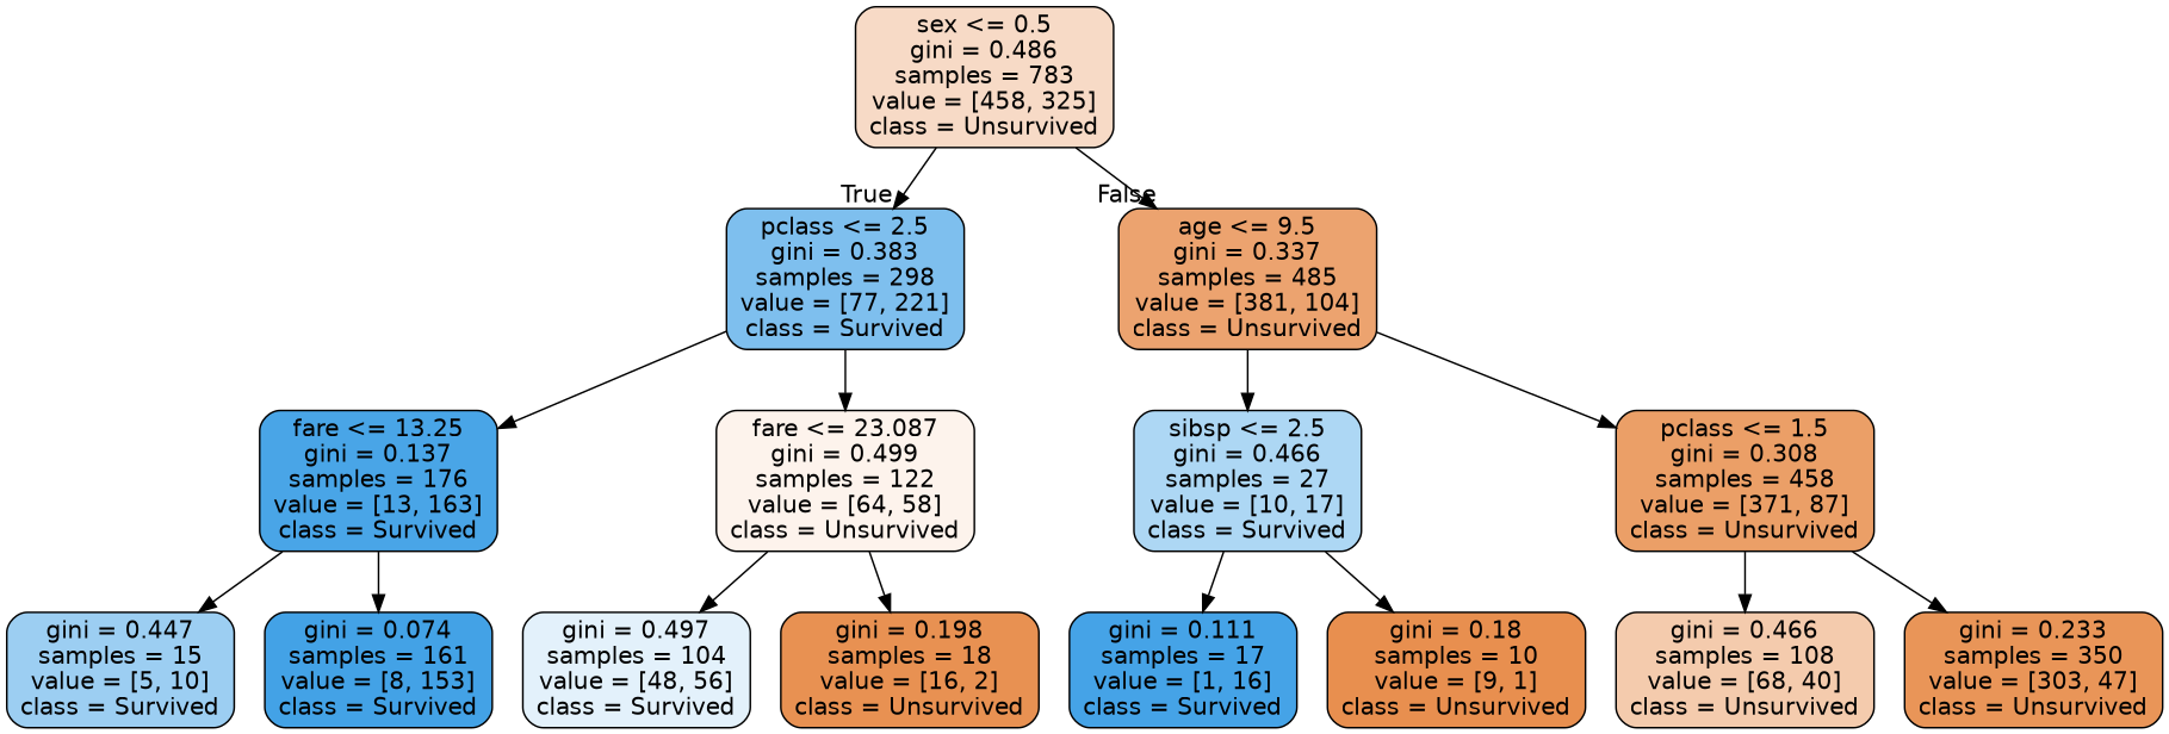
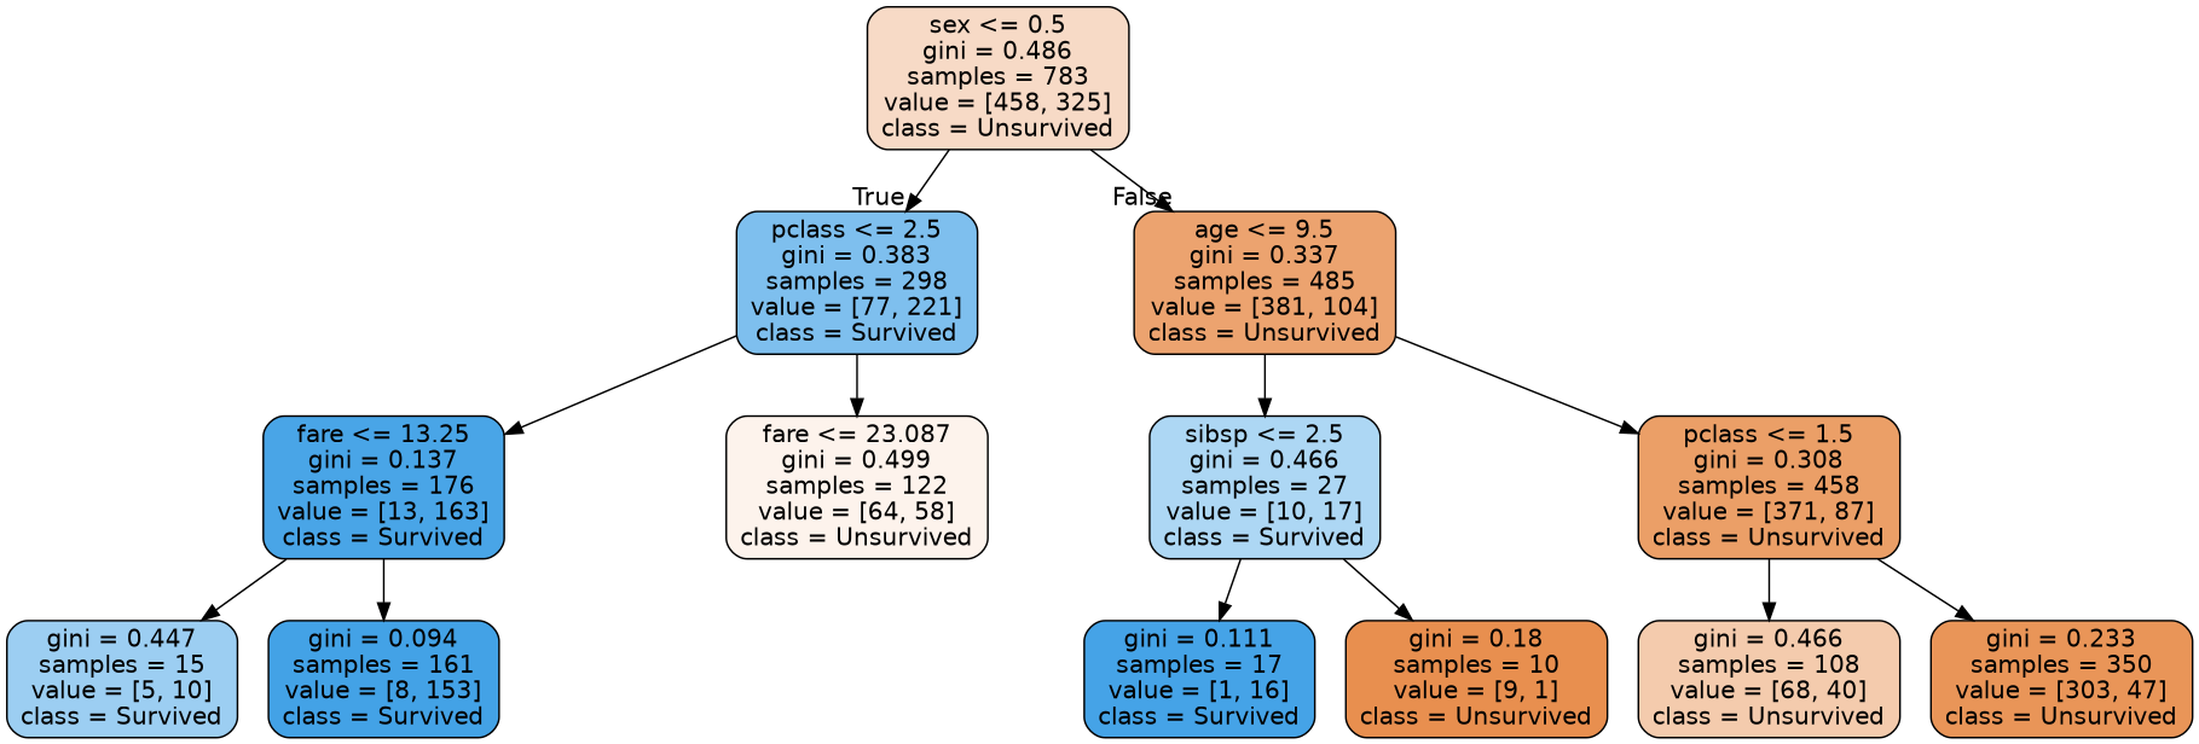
  digraph {
    node [color=black fontname=helvetica shape=box style="filled, rounded"]
    edge [fontname=helvetica]
    n1 [fillcolor="#f7dac6" label="sex <= 0.5\ngini = 0.486\nsamples = 783\nvalue = [458, 325]\nclass = Unsurvived"]
    n2 [fillcolor="#7ebfee" label="pclass <= 2.5\ngini = 0.383\nsamples = 298\nvalue = [77, 221]\nclass = Survived"]
    n3 [fillcolor="#eca36f" label="age <= 9.5\ngini = 0.337\nsamples = 485\nvalue = [381, 104]\nclass = Unsurvived"]
    n4 [fillcolor="#49a5e7" label="fare <= 13.25\ngini = 0.137\nsamples = 176\nvalue = [13, 163]\nclass = Survived"]
    n5 [fillcolor="#fdf3ec" label="fare <= 23.087\ngini = 0.499\nsamples = 122\nvalue = [64, 58]\nclass = Unsurvived"]
    n6 [fillcolor="#add7f4" label="sibsp <= 2.5\ngini = 0.466\nsamples = 27\nvalue = [10, 17]\nclass = Survived"]
    n7 [fillcolor="#eb9f67" label="pclass <= 1.5\ngini = 0.308\nsamples = 458\nvalue = [371, 87]\nclass = Unsurvived"]
    n8 [fillcolor="#9ccef2" label="gini = 0.447\nsamples = 15\nvalue = [5, 10]\nclass = Survived"]
-   n9 [fillcolor="#43a2e6" label="gini = 0.074\nsamples = 161\nvalue = [8, 153]\nclass = Survived"]
-   n10 [fillcolor="#e3f1fb" label="gini = 0.497\nsamples = 104\nvalue = [48, 56]\nclass = Survived"]
-   n11 [fillcolor="#e89152" label="gini = 0.198\nsamples = 18\nvalue = [16, 2]\nclass = Unsurvived"]
+   n9 [fillcolor="#43a2e6" label="gini = 0.094\nsamples = 161\nvalue = [8, 153]\nclass = Survived"]
    n12 [fillcolor="#45a3e7" label="gini = 0.111\nsamples = 17\nvalue = [1, 16]\nclass = Survived"]
    n13 [fillcolor="#e88f4f" label="gini = 0.18\nsamples = 10\nvalue = [9, 1]\nclass = Unsurvived"]
    n14 [fillcolor="#f4cbad" label="gini = 0.466\nsamples = 108\nvalue = [68, 40]\nclass = Unsurvived"]
    n15 [fillcolor="#e99558" label="gini = 0.233\nsamples = 350\nvalue = [303, 47]\nclass = Unsurvived"]
    n1 -> n2 [headlabel=True labelangle=45 labeldistance=2.5]
    n1 -> n3 [headlabel=False labelangle=-45 labeldistance=2.5]
    n2 -> n4
    n2 -> n5
    n3 -> n6
    n3 -> n7
    n4 -> n8
    n4 -> n9
-   n5 -> n10
-   n5 -> n11
    n6 -> n12
    n6 -> n13
    n7 -> n14
    n7 -> n15
  }
